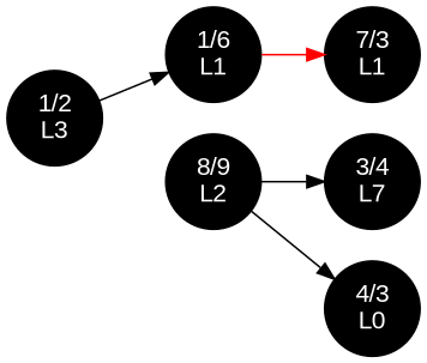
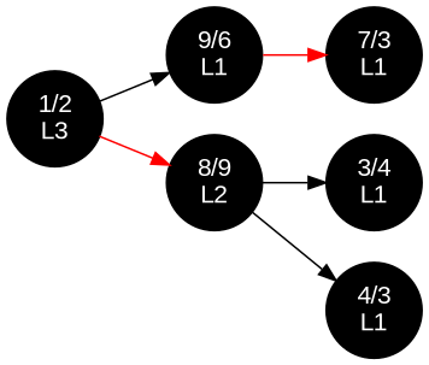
  digraph {
    fontname="Liberation Sans"
    rankdir=LR
    node [fillcolor=black fontcolor=white fontname="Liberation Sans" shape=circle style=filled]
    edge [fontname="Liberation Sans"]
    n1 [label="1/2\nL3"]
-   n2 [label="1/6\nL1"]
+   n2 [label="9/6\nL1"]
    n3 [label="8/9\nL2"]
    n4 [label="7/3\nL1"]
-   n5 [label="3/4\nL7"]
-   n6 [label="4/3\nL0"]
+   n5 [label="3/4\nL1"]
+   n6 [label="4/3\nL1"]
    n1 -> n2
+   n1 -> n3 [color=red]
    n2 -> n4 [color=red]
    n3 -> n5
    n3 -> n6
  }
